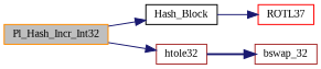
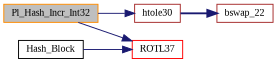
  digraph {
    fontname="Liberation Serif"
    rankdir=LR
    node [color=brown fillcolor=white fontname="Liberation Serif" fontsize=10 shape=record style=filled]
    edge [color=midnightblue fontname="Liberation Serif" fontsize=10 labelfontname=Helvetica labelfontsize=10 style=solid]
    n1 [color=darkorange fillcolor=grey75 fontcolor=black height=0.2 label=Pl_Hash_Incr_Int32 width=0.4]
    n2 [color=black height=0.2 label=Hash_Block width=0.4]
-   n3 [height=0.2 label=htole32 width=0.4]
+   n3 [height=0.2 label=htole30 width=0.4]
    n4 [color=red height=0.2 label=ROTL37 width=0.4]
-   n5 [height=0.2 label=bswap_32 width=0.4]
-   n1 -> n2
+   n5 [height=0.2 label=bswap_22 width=0.4]
+   n1 -> n4
    n1 -> n3
    n2 -> n4
    n3 -> n5 [style=bold]
  }
